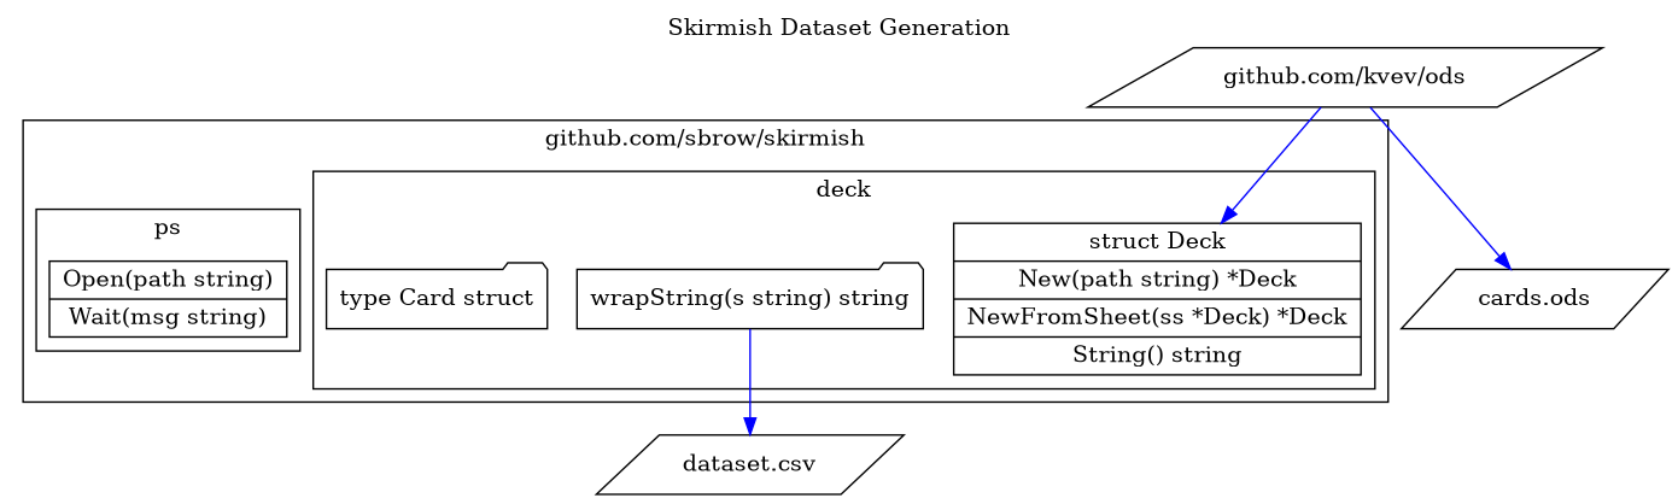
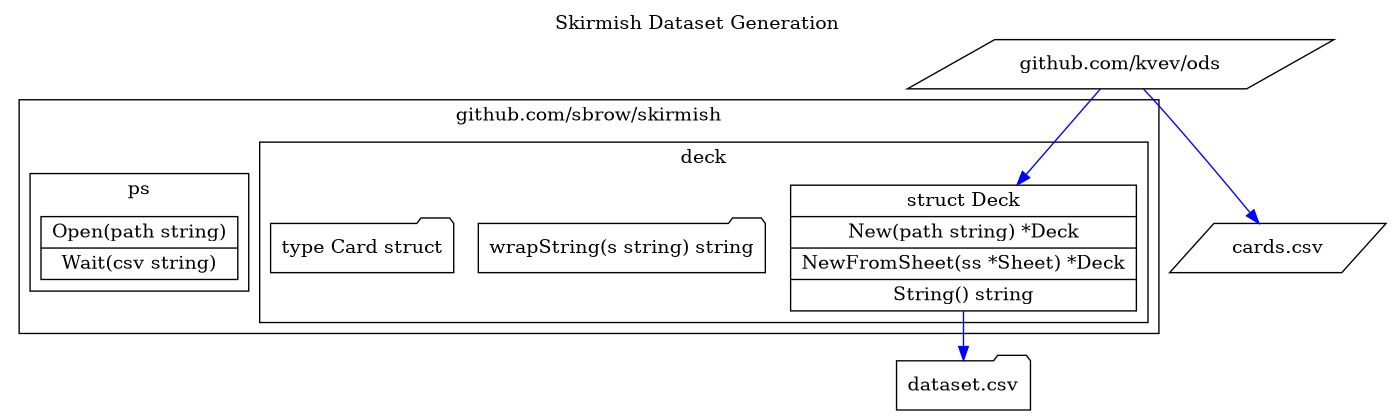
  digraph {
    label="Skirmish Dataset Generation"
    labelloc=t
    node [shape=folder]
    edge [color=blue]
-   n1 [label="{struct Deck|<New>New(path string) *Deck|<sheet>NewFromSheet(ss *Deck) *Deck|<String>String() string}" shape=record]
+   n1 [label="{struct Deck|<New>New(path string) *Deck|<sheet>NewFromSheet(ss *Sheet) *Deck|<String>String() string}" shape=record]
    n2 [label="wrapString(s string) string"]
    n3 [label="type Card struct"]
-   n4 [label="{<open>Open(path string)|<wait>Wait(msg string)}" shape=record]
-   n5 [label="dataset.csv" shape=parallelogram]
-   n6 [label="cards.ods" shape=parallelogram]
+   n4 [label="{<open>Open(path string)|<wait>Wait(csv string)}" shape=record]
+   n5 [label="dataset.csv"]
+   n6 [label="cards.csv" shape=parallelogram]
    n7 [label="github.com/kvev/ods" shape=parallelogram]
    subgraph cluster_1 {
      label="github.com/sbrow/skirmish"
      subgraph cluster_2 {
        label=deck
        n1
        n2
        n3
      }
      subgraph cluster_3 {
        label=ps
        n4
      }
    }
-   n2 -> n5
+   n1 -> n5
    n7 -> n1
    n7 -> n6
  }
